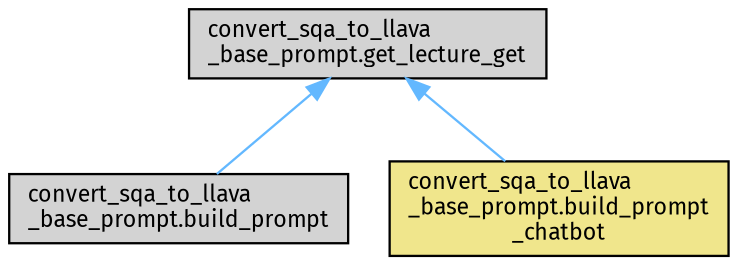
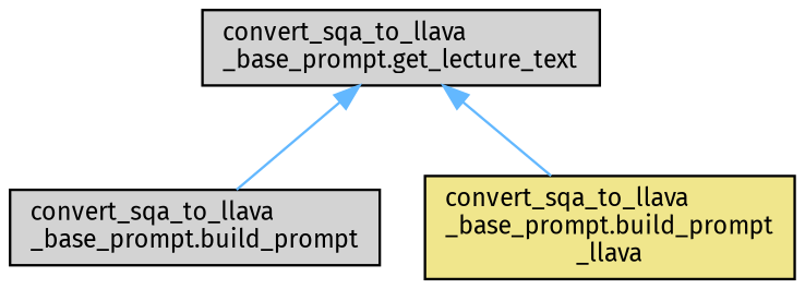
  digraph {
    fontname="Fira Sans"
    rankdir=TB
    node [color=black fillcolor=lightgrey fontname="Fira Sans" fontsize=10 shape=box style=filled]
    edge [color=steelblue1 dir=back fontname="Fira Sans" fontsize=10 labelfontname=Helvetica labelfontsize=10 style=solid]
-   n1 [fontcolor=black height=0.2 label="convert_sqa_to_llava\l_base_prompt.get_lecture_get" width=0.4]
+   n1 [fontcolor=black height=0.2 label="convert_sqa_to_llava\l_base_prompt.get_lecture_text" width=0.4]
    n2 [height=0.2 label="convert_sqa_to_llava\l_base_prompt.build_prompt" width=0.4]
-   n3 [fillcolor=khaki height=0.2 label="convert_sqa_to_llava\l_base_prompt.build_prompt\l_chatbot" width=0.4]
+   n3 [fillcolor=khaki height=0.2 label="convert_sqa_to_llava\l_base_prompt.build_prompt\l_llava" width=0.4]
    n1 -> n2
    n1 -> n3
  }
